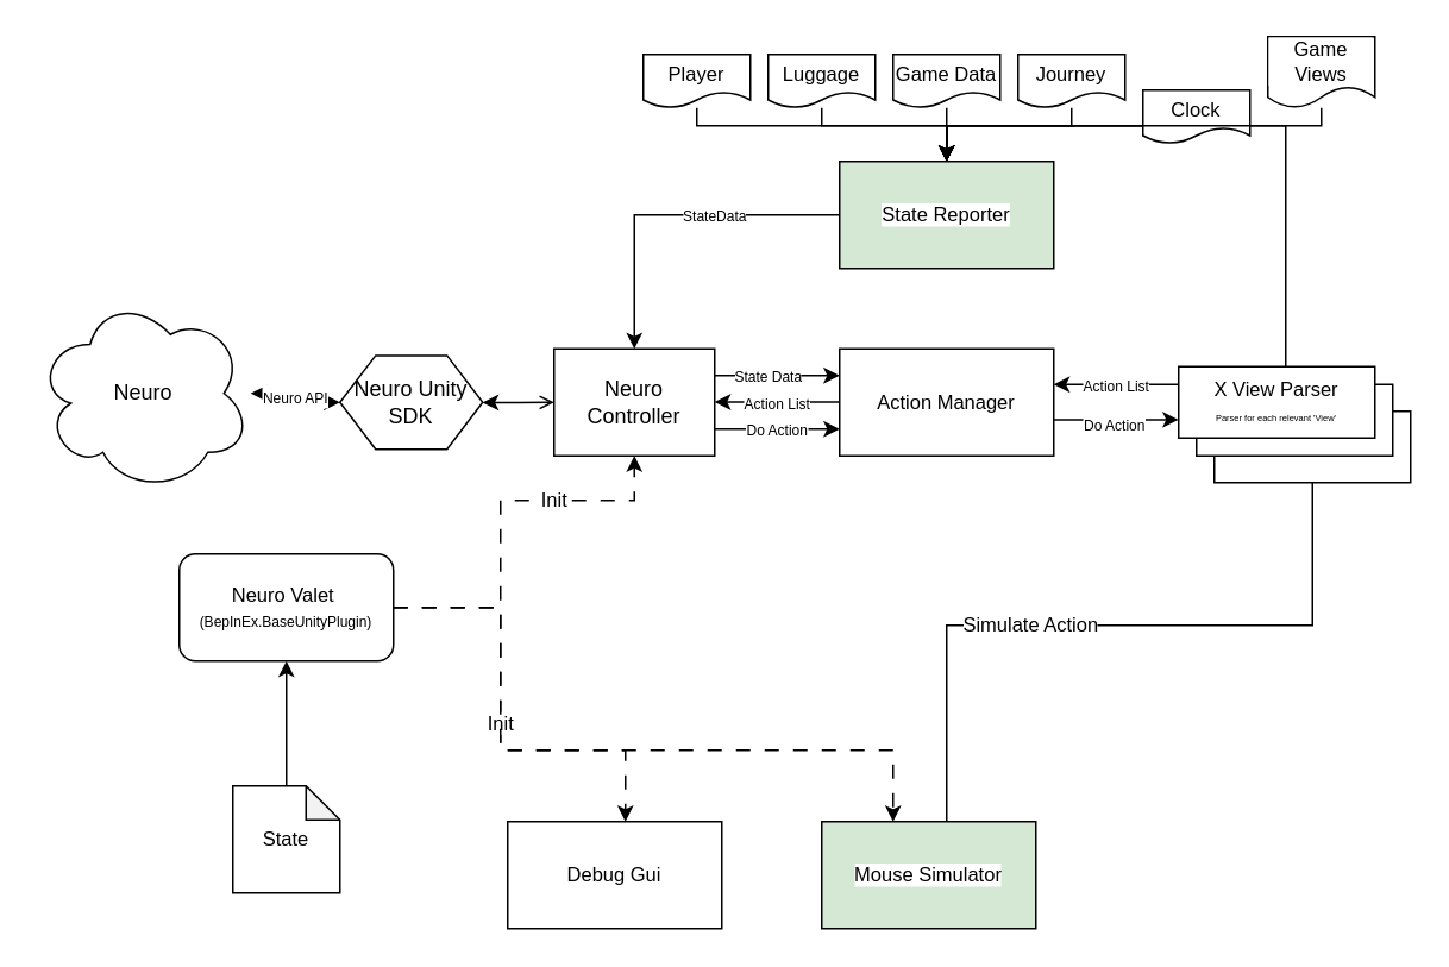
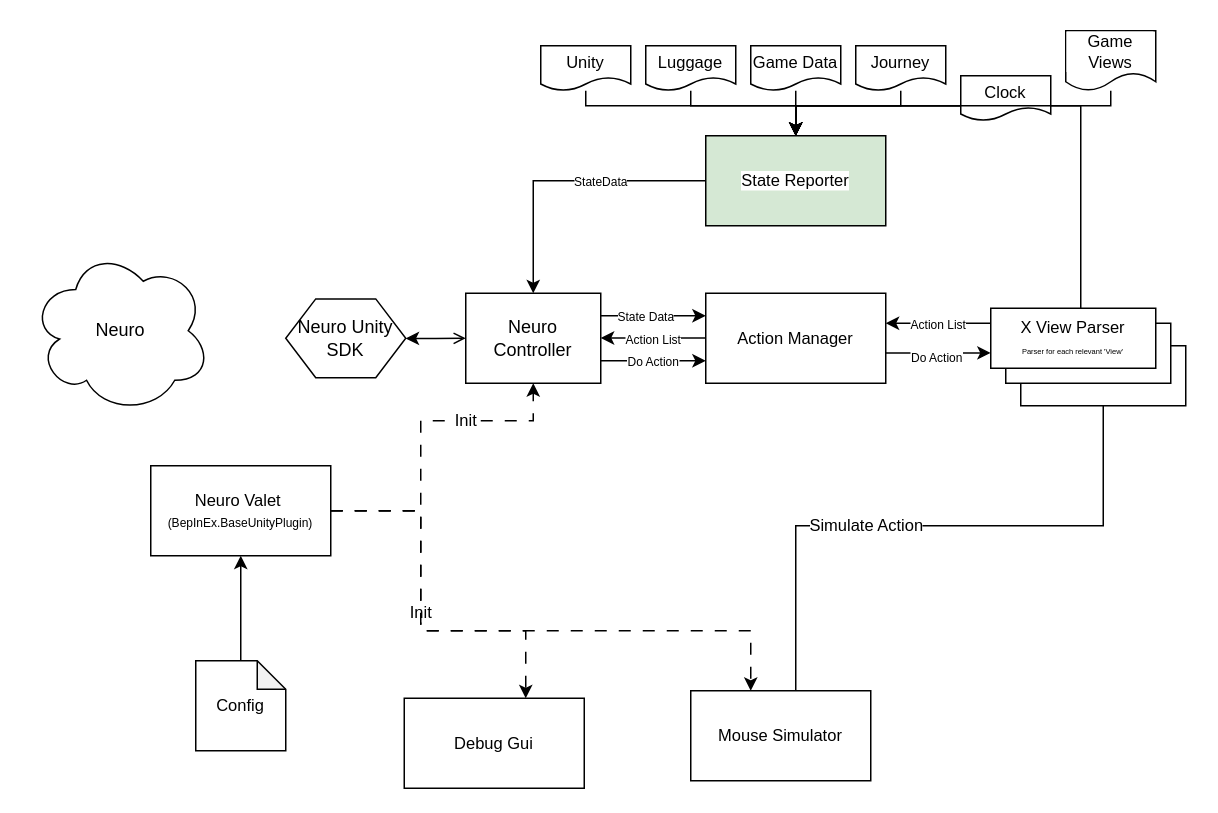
  <mxCell id="0" />
  <mxCell id="1" parent="0" />
  <mxCell id="2" value="Simulate Action" style="edgeStyle=orthogonalEdgeStyle;shape=connector;rounded=0;orthogonalLoop=1;jettySize=auto;html=1;entryX=0.585;entryY=-0.002;entryDx=0;entryDy=0;strokeColor=default;align=center;verticalAlign=middle;fontFamily=Helvetica;fontSize=11;fontColor=default;labelBackgroundColor=default;startArrow=none;startFill=0;endArrow=classic;entryPerimeter=0;" edge="1" parent="1" source="3" target="18"><mxGeometry relative="1" as="geometry"><Array as="points"><mxPoint x="735" y="350" /><mxPoint x="530" y="350" /><mxPoint x="530" y="500" /></Array></mxGeometry></mxCell>
  <mxCell id="3" value="" style="rounded=0;whiteSpace=wrap;html=1;fontFamily=Helvetica;fontSize=11;fontColor=default;labelBackgroundColor=default;" vertex="1" parent="1"><mxGeometry x="680" y="230" width="110" height="40" as="geometry" /></mxCell>
  <mxCell id="4" value="" style="rounded=0;whiteSpace=wrap;html=1;fontFamily=Helvetica;fontSize=11;fontColor=default;labelBackgroundColor=default;" vertex="1" parent="1"><mxGeometry x="670" y="215" width="110" height="40" as="geometry" /></mxCell>
  <mxCell id="5" value="Neuro" style="ellipse;shape=cloud;whiteSpace=wrap;html=1;" vertex="1" parent="1"><mxGeometry x="20" y="165" width="120" height="110" as="geometry" /></mxCell>
- <mxCell id="6" value="&lt;font style=&quot;font-size: 8px;&quot;&gt;Neuro API&lt;/font&gt;" style="edgeStyle=orthogonalEdgeStyle;rounded=0;orthogonalLoop=1;jettySize=auto;html=1;startArrow=classic;startFill=1;exitX=0;exitY=0.5;exitDx=0;exitDy=0;" edge="1" parent="1" source="8" target="5"><mxGeometry relative="1" as="geometry"><mxPoint x="220" y="225" as="sourcePoint" /></mxGeometry></mxCell>
  <mxCell id="7" style="edgeStyle=orthogonalEdgeStyle;rounded=0;orthogonalLoop=1;jettySize=auto;html=1;entryX=0;entryY=0.5;entryDx=0;entryDy=0;startArrow=classic;startFill=1;endArrow=open;" edge="1" parent="1" source="8" target="12"><mxGeometry relative="1" as="geometry" /></mxCell>
  <mxCell id="8" value="Neuro Unity SDK" style="shape=hexagon;perimeter=hexagonPerimeter2;whiteSpace=wrap;html=1;fixedSize=1;" vertex="1" parent="1"><mxGeometry x="190" y="198.75" width="80" height="52.5" as="geometry" /></mxCell>
  <mxCell id="9" value="&lt;font style=&quot;font-size: 8px;&quot;&gt;StateData&lt;/font&gt;" style="shape=connector;rounded=0;orthogonalLoop=1;jettySize=auto;html=1;entryX=0;entryY=0.5;entryDx=0;entryDy=0;strokeColor=default;align=center;verticalAlign=middle;fontFamily=Helvetica;fontSize=11;fontColor=default;labelBackgroundColor=default;startArrow=classic;startFill=1;endArrow=none;edgeStyle=orthogonalEdgeStyle;endFill=0;" edge="1" parent="1" source="12" target="19"><mxGeometry x="0.263" relative="1" as="geometry"><Array as="points"><mxPoint x="355" y="120" /></Array><mxPoint as="offset" /></mxGeometry></mxCell>
  <mxCell id="10" value="&lt;font style=&quot;font-size: 8px;&quot;&gt;Do Action&lt;/font&gt;" style="edgeStyle=orthogonalEdgeStyle;shape=connector;rounded=0;orthogonalLoop=1;jettySize=auto;html=1;entryX=0;entryY=0.25;entryDx=0;entryDy=0;strokeColor=default;align=center;verticalAlign=middle;fontFamily=Helvetica;fontSize=11;fontColor=default;labelBackgroundColor=default;startArrow=none;startFill=0;endArrow=classic;" edge="1" parent="1"><mxGeometry relative="1" as="geometry"><mxPoint x="400" y="240" as="sourcePoint" /><mxPoint x="470" y="240" as="targetPoint" /><Array as="points"><mxPoint x="420" y="240" /><mxPoint x="420" y="240" /></Array></mxGeometry></mxCell>
  <mxCell id="11" value="&lt;font style=&quot;font-size: 8px;&quot;&gt;State Data&lt;/font&gt;" style="edgeStyle=orthogonalEdgeStyle;shape=connector;rounded=0;orthogonalLoop=1;jettySize=auto;html=1;entryX=0;entryY=0.25;entryDx=0;entryDy=0;strokeColor=default;align=center;verticalAlign=middle;fontFamily=Helvetica;fontSize=11;fontColor=default;labelBackgroundColor=default;startArrow=none;startFill=0;endArrow=classic;" edge="1" parent="1" source="12" target="23"><mxGeometry x="-0.143" relative="1" as="geometry"><Array as="points"><mxPoint x="420" y="210" /><mxPoint x="420" y="210" /></Array><mxPoint as="offset" /></mxGeometry></mxCell>
  <mxCell id="12" value="Neuro Controller" style="rounded=0;whiteSpace=wrap;html=1;" vertex="1" parent="1"><mxGeometry x="310" y="195" width="90" height="60" as="geometry" /></mxCell>
  <mxCell id="13" value="Init" style="edgeStyle=orthogonalEdgeStyle;shape=connector;rounded=0;orthogonalLoop=1;jettySize=auto;html=1;entryX=0.5;entryY=1;entryDx=0;entryDy=0;strokeColor=default;align=center;verticalAlign=middle;fontFamily=Helvetica;fontSize=11;fontColor=default;labelBackgroundColor=default;startArrow=none;startFill=0;endArrow=classic;dashed=1;dashPattern=8 8;exitX=1;exitY=0.5;exitDx=0;exitDy=0;" edge="1" parent="1" source="16" target="12"><mxGeometry x="0.364" relative="1" as="geometry"><Array as="points"><mxPoint x="280" y="340" /><mxPoint x="280" y="280" /><mxPoint x="355" y="280" /></Array><mxPoint as="offset" /></mxGeometry></mxCell>
  <mxCell id="14" value="Init" style="edgeStyle=orthogonalEdgeStyle;shape=connector;rounded=0;orthogonalLoop=1;jettySize=auto;html=1;strokeColor=default;align=center;verticalAlign=middle;fontFamily=Helvetica;fontSize=11;fontColor=default;labelBackgroundColor=default;startArrow=none;startFill=0;endArrow=classic;dashed=1;dashPattern=8 8;" edge="1" parent="1" source="16" target="17"><mxGeometry relative="1" as="geometry"><Array as="points"><mxPoint x="280" y="340" /><mxPoint x="280" y="420" /><mxPoint x="350" y="420" /></Array></mxGeometry></mxCell>
  <mxCell id="15" style="edgeStyle=orthogonalEdgeStyle;shape=connector;rounded=0;orthogonalLoop=1;jettySize=auto;html=1;strokeColor=default;align=center;verticalAlign=middle;fontFamily=Helvetica;fontSize=11;fontColor=default;labelBackgroundColor=default;startArrow=none;startFill=0;endArrow=classic;dashed=1;dashPattern=8 8;" edge="1" parent="1" source="16" target="18"><mxGeometry relative="1" as="geometry"><Array as="points"><mxPoint x="280" y="340" /><mxPoint x="280" y="420" /><mxPoint x="500" y="420" /></Array></mxGeometry></mxCell>
- <mxCell id="16" value="Neuro Valet&amp;nbsp;&lt;br&gt;&lt;font style=&quot;font-size: 8px;&quot;&gt;(BepInEx.BaseUnityPlugin)&lt;/font&gt;" style="whiteSpace=wrap;html=1;fontFamily=Helvetica;fontSize=11;fontColor=default;labelBackgroundColor=default;rounded=1;" vertex="1" parent="1"><mxGeometry x="100" y="310" width="120" height="60" as="geometry" /></mxCell>
- <mxCell id="17" value="Debug Gui" style="rounded=0;whiteSpace=wrap;html=1;fontFamily=Helvetica;fontSize=11;fontColor=default;labelBackgroundColor=default;" vertex="1" parent="1"><mxGeometry x="284" y="460" width="120" height="60" as="geometry" /></mxCell>
- <mxCell id="18" value="Mouse Simulator" style="rounded=0;whiteSpace=wrap;html=1;fontFamily=Helvetica;fontSize=11;fontColor=default;labelBackgroundColor=default;fillColor=#d5e8d4;" vertex="1" parent="1"><mxGeometry x="460" y="460" width="120" height="60" as="geometry" /></mxCell>
+ <mxCell id="16" value="Neuro Valet&amp;nbsp;&lt;br&gt;&lt;font style=&quot;font-size: 8px;&quot;&gt;(BepInEx.BaseUnityPlugin)&lt;/font&gt;" style="rounded=0;whiteSpace=wrap;html=1;fontFamily=Helvetica;fontSize=11;fontColor=default;labelBackgroundColor=default;" vertex="1" parent="1"><mxGeometry x="100" y="310" width="120" height="60" as="geometry" /></mxCell>
+ <mxCell id="17" value="Debug Gui" style="rounded=0;whiteSpace=wrap;html=1;fontFamily=Helvetica;fontSize=11;fontColor=default;labelBackgroundColor=default;" vertex="1" parent="1"><mxGeometry x="269" y="465" width="120" height="60" as="geometry" /></mxCell>
+ <mxCell id="18" value="Mouse Simulator" style="rounded=0;whiteSpace=wrap;html=1;fontFamily=Helvetica;fontSize=11;fontColor=default;labelBackgroundColor=default;" vertex="1" parent="1"><mxGeometry x="460" y="460" width="120" height="60" as="geometry" /></mxCell>
  <mxCell id="19" value="State Reporter" style="rounded=0;whiteSpace=wrap;html=1;fontFamily=Helvetica;fontSize=11;fontColor=default;labelBackgroundColor=default;fillColor=#d5e8d4;" vertex="1" parent="1"><mxGeometry x="470" y="90" width="120" height="60" as="geometry" /></mxCell>
  <mxCell id="20" value="&lt;font style=&quot;font-size: 8px;&quot;&gt;Action List&lt;/font&gt;" style="edgeStyle=orthogonalEdgeStyle;shape=connector;rounded=0;orthogonalLoop=1;jettySize=auto;html=1;strokeColor=default;align=center;verticalAlign=middle;fontFamily=Helvetica;fontSize=11;fontColor=default;labelBackgroundColor=default;startArrow=none;startFill=0;endArrow=classic;" edge="1" parent="1"><mxGeometry x="0.006" relative="1" as="geometry"><mxPoint x="470" y="224.8" as="sourcePoint" /><mxPoint x="400" y="224.8" as="targetPoint" /><Array as="points"><mxPoint x="430" y="224.8" /><mxPoint x="430" y="224.8" /></Array><mxPoint as="offset" /></mxGeometry></mxCell>
  <mxCell id="21" style="edgeStyle=orthogonalEdgeStyle;shape=connector;rounded=0;orthogonalLoop=1;jettySize=auto;html=1;entryX=0;entryY=0.5;entryDx=0;entryDy=0;strokeColor=default;align=center;verticalAlign=middle;fontFamily=Helvetica;fontSize=11;fontColor=default;labelBackgroundColor=default;startArrow=none;startFill=0;endArrow=classic;" edge="1" parent="1"><mxGeometry relative="1" as="geometry"><mxPoint x="590" y="234.76" as="sourcePoint" /><mxPoint x="660" y="234.76" as="targetPoint" /></mxGeometry></mxCell>
  <mxCell id="22" value="&lt;font style=&quot;font-size: 8px;&quot;&gt;Do Action&lt;/font&gt;" style="edgeLabel;html=1;align=center;verticalAlign=middle;resizable=0;points=[];fontFamily=Helvetica;fontSize=11;fontColor=default;labelBackgroundColor=default;" vertex="1" connectable="0" parent="21"><mxGeometry x="-0.055" y="-2" relative="1" as="geometry"><mxPoint as="offset" /></mxGeometry></mxCell>
  <mxCell id="23" value="Action Manager" style="rounded=0;whiteSpace=wrap;html=1;fontFamily=Helvetica;fontSize=11;fontColor=default;labelBackgroundColor=default;" vertex="1" parent="1"><mxGeometry x="470" y="195" width="120" height="60" as="geometry" /></mxCell>
  <mxCell id="24" style="edgeStyle=orthogonalEdgeStyle;shape=connector;rounded=0;orthogonalLoop=1;jettySize=auto;html=1;strokeColor=default;align=center;verticalAlign=middle;fontFamily=Helvetica;fontSize=11;fontColor=default;labelBackgroundColor=default;startArrow=none;startFill=0;endArrow=classic;" edge="1" parent="1" source="25" target="19"><mxGeometry relative="1" as="geometry"><Array as="points"><mxPoint x="390" y="70" /><mxPoint x="530" y="70" /></Array></mxGeometry></mxCell>
- <mxCell id="25" value="Player" style="shape=document;whiteSpace=wrap;html=1;boundedLbl=1;fontFamily=Helvetica;fontSize=11;fontColor=default;labelBackgroundColor=default;" vertex="1" parent="1"><mxGeometry x="360" y="30" width="60" height="30" as="geometry" /></mxCell>
+ <mxCell id="25" value="Unity" style="shape=document;whiteSpace=wrap;html=1;boundedLbl=1;fontFamily=Helvetica;fontSize=11;fontColor=default;labelBackgroundColor=default;" vertex="1" parent="1"><mxGeometry x="360" y="30" width="60" height="30" as="geometry" /></mxCell>
  <mxCell id="26" style="edgeStyle=orthogonalEdgeStyle;shape=connector;rounded=0;orthogonalLoop=1;jettySize=auto;html=1;entryX=0.5;entryY=0;entryDx=0;entryDy=0;strokeColor=default;align=center;verticalAlign=middle;fontFamily=Helvetica;fontSize=11;fontColor=default;labelBackgroundColor=default;startArrow=none;startFill=0;endArrow=classic;" edge="1" parent="1" source="27" target="19"><mxGeometry relative="1" as="geometry"><Array as="points"><mxPoint x="460" y="70" /><mxPoint x="530" y="70" /></Array></mxGeometry></mxCell>
  <mxCell id="27" value="Luggage" style="shape=document;whiteSpace=wrap;html=1;boundedLbl=1;fontFamily=Helvetica;fontSize=11;fontColor=default;labelBackgroundColor=default;" vertex="1" parent="1"><mxGeometry x="430" y="30" width="60" height="30" as="geometry" /></mxCell>
  <mxCell id="28" style="edgeStyle=orthogonalEdgeStyle;shape=connector;rounded=0;orthogonalLoop=1;jettySize=auto;html=1;entryX=0.5;entryY=0;entryDx=0;entryDy=0;strokeColor=default;align=center;verticalAlign=middle;fontFamily=Helvetica;fontSize=11;fontColor=default;labelBackgroundColor=default;startArrow=none;startFill=0;endArrow=classic;" edge="1" parent="1" source="29" target="19"><mxGeometry relative="1" as="geometry"><Array as="points"><mxPoint x="530" y="80" /><mxPoint x="530" y="80" /></Array></mxGeometry></mxCell>
  <mxCell id="29" value="Game Data" style="shape=document;whiteSpace=wrap;html=1;boundedLbl=1;fontFamily=Helvetica;fontSize=11;fontColor=default;labelBackgroundColor=default;" vertex="1" parent="1"><mxGeometry x="500" y="30" width="60" height="30" as="geometry" /></mxCell>
  <mxCell id="30" style="edgeStyle=orthogonalEdgeStyle;shape=connector;rounded=0;orthogonalLoop=1;jettySize=auto;html=1;entryX=0.5;entryY=0;entryDx=0;entryDy=0;strokeColor=default;align=center;verticalAlign=middle;fontFamily=Helvetica;fontSize=11;fontColor=default;labelBackgroundColor=default;startArrow=none;startFill=0;endArrow=classic;" edge="1" parent="1" source="31" target="19"><mxGeometry relative="1" as="geometry"><Array as="points"><mxPoint x="600" y="70" /><mxPoint x="530" y="70" /></Array></mxGeometry></mxCell>
  <mxCell id="31" value="Journey" style="shape=document;whiteSpace=wrap;html=1;boundedLbl=1;fontFamily=Helvetica;fontSize=11;fontColor=default;labelBackgroundColor=default;" vertex="1" parent="1"><mxGeometry x="570" y="30" width="60" height="30" as="geometry" /></mxCell>
  <mxCell id="32" value="&lt;font style=&quot;font-size: 8px;&quot;&gt;Action List&lt;/font&gt;" style="edgeStyle=orthogonalEdgeStyle;shape=connector;rounded=0;orthogonalLoop=1;jettySize=auto;html=1;entryX=1;entryY=0.5;entryDx=0;entryDy=0;strokeColor=default;align=center;verticalAlign=middle;fontFamily=Helvetica;fontSize=11;fontColor=default;labelBackgroundColor=default;startArrow=none;startFill=0;endArrow=classic;" edge="1" parent="1"><mxGeometry relative="1" as="geometry"><mxPoint x="660" y="215" as="sourcePoint" /><mxPoint x="590" y="215" as="targetPoint" /></mxGeometry></mxCell>
  <mxCell id="33" style="edgeStyle=orthogonalEdgeStyle;shape=connector;rounded=0;orthogonalLoop=1;jettySize=auto;html=1;entryX=0.5;entryY=0;entryDx=0;entryDy=0;strokeColor=default;align=center;verticalAlign=middle;fontFamily=Helvetica;fontSize=11;fontColor=default;labelBackgroundColor=default;startArrow=none;startFill=0;endArrow=classic;" edge="1" parent="1" source="34" target="19"><mxGeometry relative="1" as="geometry"><Array as="points"><mxPoint x="720" y="70" /><mxPoint x="530" y="70" /></Array></mxGeometry></mxCell>
  <mxCell id="34" value="X View Parser&lt;br&gt;&lt;font style=&quot;font-size: 5px;&quot;&gt;Parser for each relevant 'View'&lt;/font&gt;" style="rounded=0;whiteSpace=wrap;html=1;fontFamily=Helvetica;fontSize=11;fontColor=default;labelBackgroundColor=default;" vertex="1" parent="1"><mxGeometry x="660" y="205" width="110" height="40" as="geometry" /></mxCell>
  <mxCell id="35" style="edgeStyle=orthogonalEdgeStyle;shape=connector;rounded=0;orthogonalLoop=1;jettySize=auto;html=1;strokeColor=default;align=center;verticalAlign=middle;fontFamily=Helvetica;fontSize=11;fontColor=default;labelBackgroundColor=default;startArrow=none;startFill=0;endArrow=classic;" edge="1" parent="1" source="36" target="19"><mxGeometry relative="1" as="geometry"><Array as="points"><mxPoint x="670" y="70" /><mxPoint x="530" y="70" /></Array></mxGeometry></mxCell>
  <mxCell id="36" value="&lt;div&gt;Clock&lt;/div&gt;" style="shape=document;whiteSpace=wrap;html=1;boundedLbl=1;fontFamily=Helvetica;fontSize=11;fontColor=default;labelBackgroundColor=default;" vertex="1" parent="1"><mxGeometry x="640" y="50" width="60" height="30" as="geometry" /></mxCell>
  <mxCell id="37" style="edgeStyle=orthogonalEdgeStyle;shape=connector;rounded=0;orthogonalLoop=1;jettySize=auto;html=1;strokeColor=default;align=center;verticalAlign=middle;fontFamily=Helvetica;fontSize=11;fontColor=default;labelBackgroundColor=default;startArrow=none;startFill=0;endArrow=classic;" edge="1" parent="1" source="38" target="16"><mxGeometry relative="1" as="geometry"><Array as="points"><mxPoint x="160" y="420" /><mxPoint x="160" y="420" /></Array></mxGeometry></mxCell>
- <mxCell id="38" value="State" style="shape=note;whiteSpace=wrap;html=1;backgroundOutline=1;darkOpacity=0.05;fontFamily=Helvetica;fontSize=11;fontColor=default;labelBackgroundColor=default;size=19;" vertex="1" parent="1"><mxGeometry x="130" y="440" width="60" height="60" as="geometry" /></mxCell>
+ <mxCell id="38" value="Config" style="shape=note;whiteSpace=wrap;html=1;backgroundOutline=1;darkOpacity=0.05;fontFamily=Helvetica;fontSize=11;fontColor=default;labelBackgroundColor=default;size=19;" vertex="1" parent="1"><mxGeometry x="130" y="440" width="60" height="60" as="geometry" /></mxCell>
  <mxCell id="39" style="edgeStyle=orthogonalEdgeStyle;shape=connector;rounded=0;orthogonalLoop=1;jettySize=auto;html=1;strokeColor=default;align=center;verticalAlign=middle;fontFamily=Helvetica;fontSize=11;fontColor=default;labelBackgroundColor=default;startArrow=none;startFill=0;endArrow=classic;" edge="1" parent="1" source="40" target="19"><mxGeometry relative="1" as="geometry"><Array as="points"><mxPoint x="740" y="70" /><mxPoint x="530" y="70" /></Array></mxGeometry></mxCell>
  <mxCell id="40" value="Game Views" style="shape=document;whiteSpace=wrap;html=1;boundedLbl=1;fontFamily=Helvetica;fontSize=11;fontColor=default;labelBackgroundColor=default;" vertex="1" parent="1"><mxGeometry x="710" y="20" width="60" height="40" as="geometry" /></mxCell>
